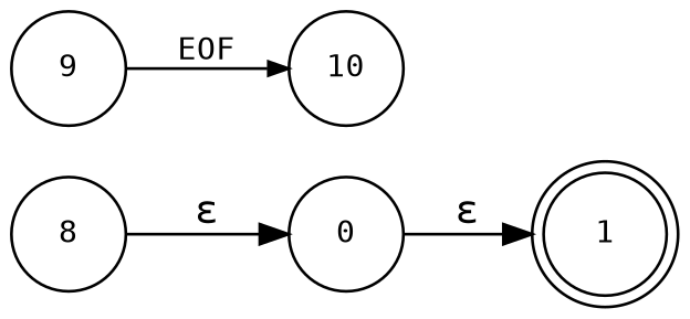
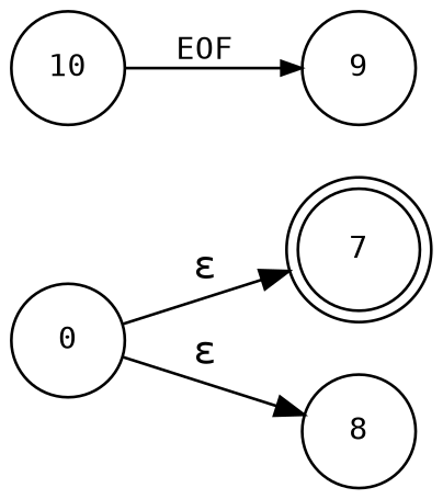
  digraph {
    fontname="DejaVu Sans Mono"
    rankdir=LR
    node [fixedsize=true fontname="DejaVu Sans Mono" fontsize=11 shape=circle peripheries=1]
    edge [fontname="DejaVu Sans Mono"]
-   n1 [label=1 shape=doublecircle width=.6 peripheries=""]
+   n1 [label=7 shape=doublecircle width=.6 peripheries=""]
    n2 [label=0 width=.55]
    n3 [label=8 width=.55]
    n4 [label=9 width=.55]
    n5 [label=10 width=.55]
    n2 -> n1 [label="&epsilon;"]
-   n3 -> n2 [label="&epsilon;"]
-   n4 -> n5 [arrowhead=normal arrowsize=.7 fontsize=11 label=EOF]
+   n2 -> n3 [label="&epsilon;"]
+   n5 -> n4 [arrowhead=normal arrowsize=.7 fontsize=11 label=EOF]
  }
